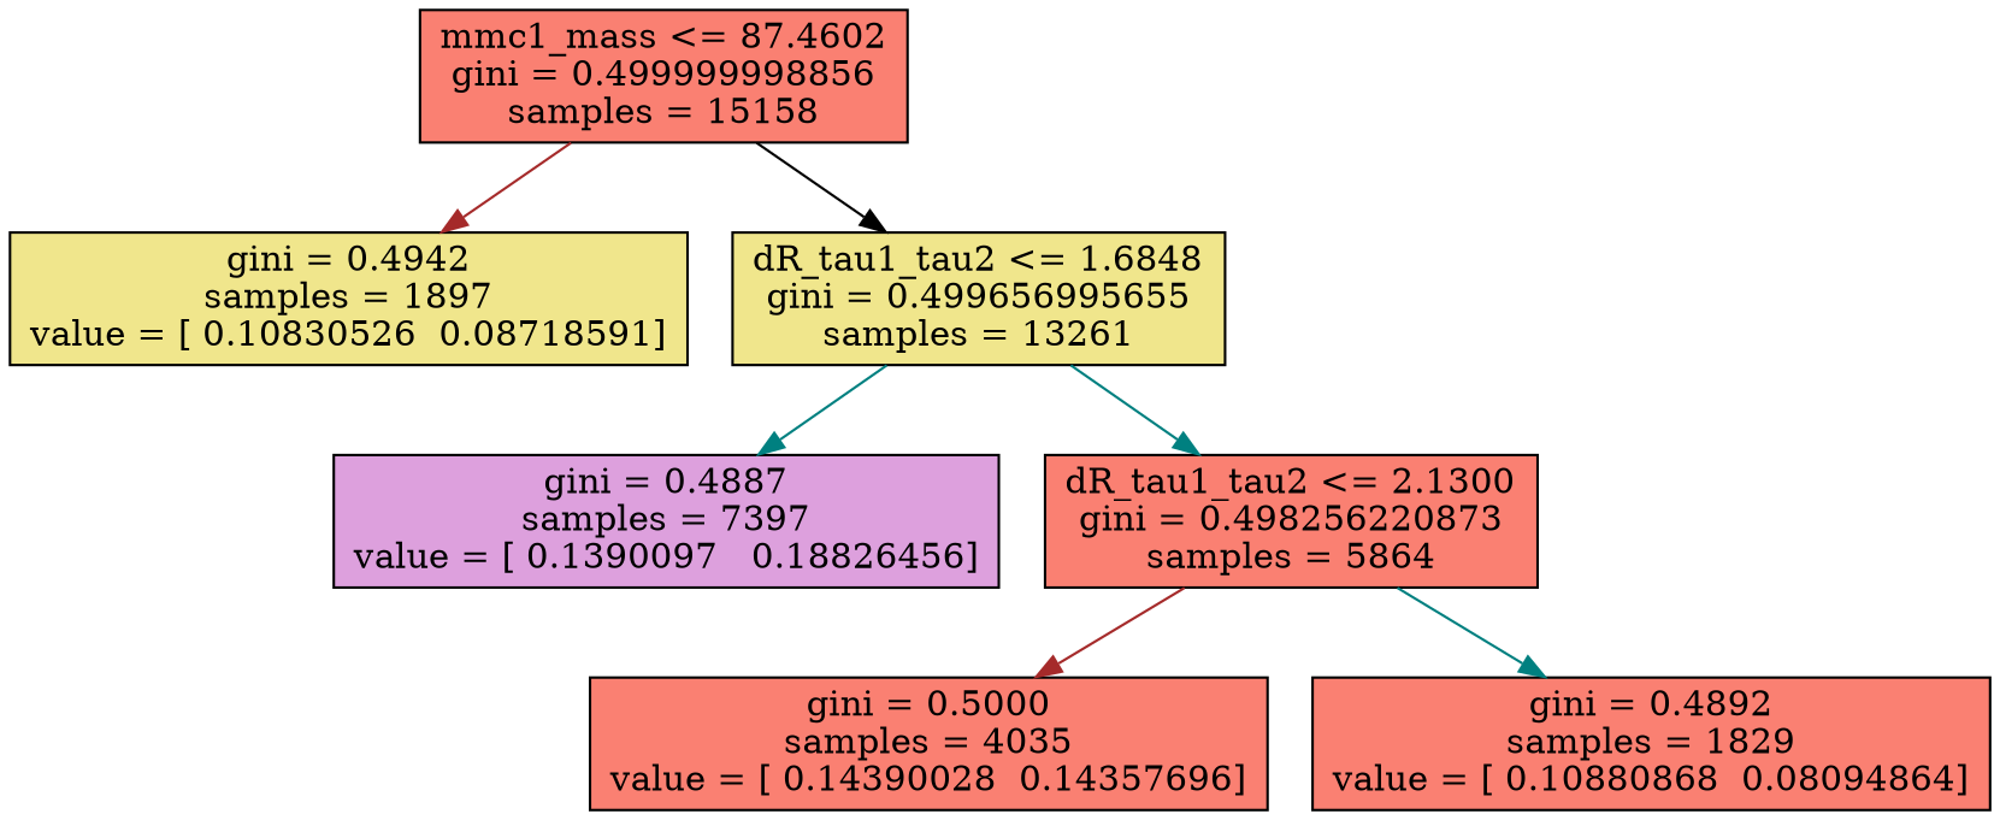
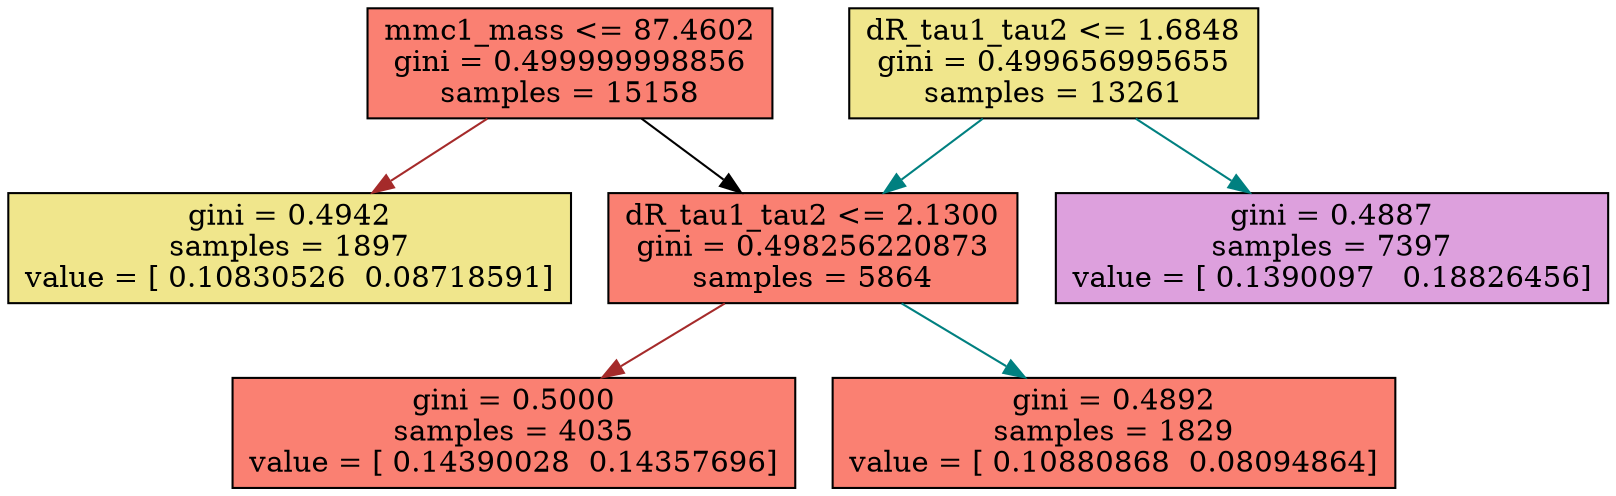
  digraph {
    node [fillcolor=salmon shape=box style=filled]
    edge [color=teal]
    n1 [label="mmc1_mass <= 87.4602\ngini = 0.499999998856\nsamples = 15158"]
    n2 [fillcolor=khaki label="gini = 0.4942\nsamples = 1897\nvalue = [ 0.10830526  0.08718591]"]
    n3 [fillcolor=khaki label="dR_tau1_tau2 <= 1.6848\ngini = 0.499656995655\nsamples = 13261"]
    n4 [fillcolor=plum label="gini = 0.4887\nsamples = 7397\nvalue = [ 0.1390097   0.18826456]"]
    n5 [label="dR_tau1_tau2 <= 2.1300\ngini = 0.498256220873\nsamples = 5864"]
    n6 [label="gini = 0.5000\nsamples = 4035\nvalue = [ 0.14390028  0.14357696]"]
    n7 [label="gini = 0.4892\nsamples = 1829\nvalue = [ 0.10880868  0.08094864]"]
    n1 -> n2 [color=brown]
-   n1 -> n3 [color=black]
+   n1 -> n5 [color=black]
    n3 -> n4
    n3 -> n5
    n5 -> n6 [color=brown]
    n5 -> n7
  }
